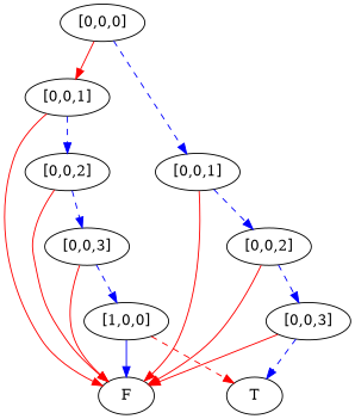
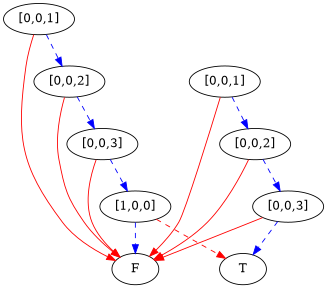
  digraph {
    edge [color=blue style=dashed]
    n1 [label=F]
    n2 [label=T]
    n3 [label="[1,0,0]"]
    n4 [label="[0,0,3]"]
    n5 [label="[0,0,2]"]
    n6 [label="[0,0,1]"]
    n7 [label="[0,0,3]"]
    n8 [label="[0,0,2]"]
    n9 [label="[0,0,1]"]
-   n10 [label="[0,0,0]"]
-   n3 -> n1 [style=solid]
+   n3 -> n1
    n3 -> n2 [color=red]
    n4 -> n1 [color=red style=""]
    n4 -> n3
    n5 -> n1 [color=red style=""]
    n5 -> n4
    n6 -> n1 [color=red style=""]
    n6 -> n5
    n7 -> n1 [color=red style=""]
    n7 -> n2
    n8 -> n1 [color=red style=""]
    n8 -> n7
    n9 -> n1 [color=red style=""]
    n9 -> n8
-   n10 -> n6 [color=red style=""]
-   n10 -> n9
  }
